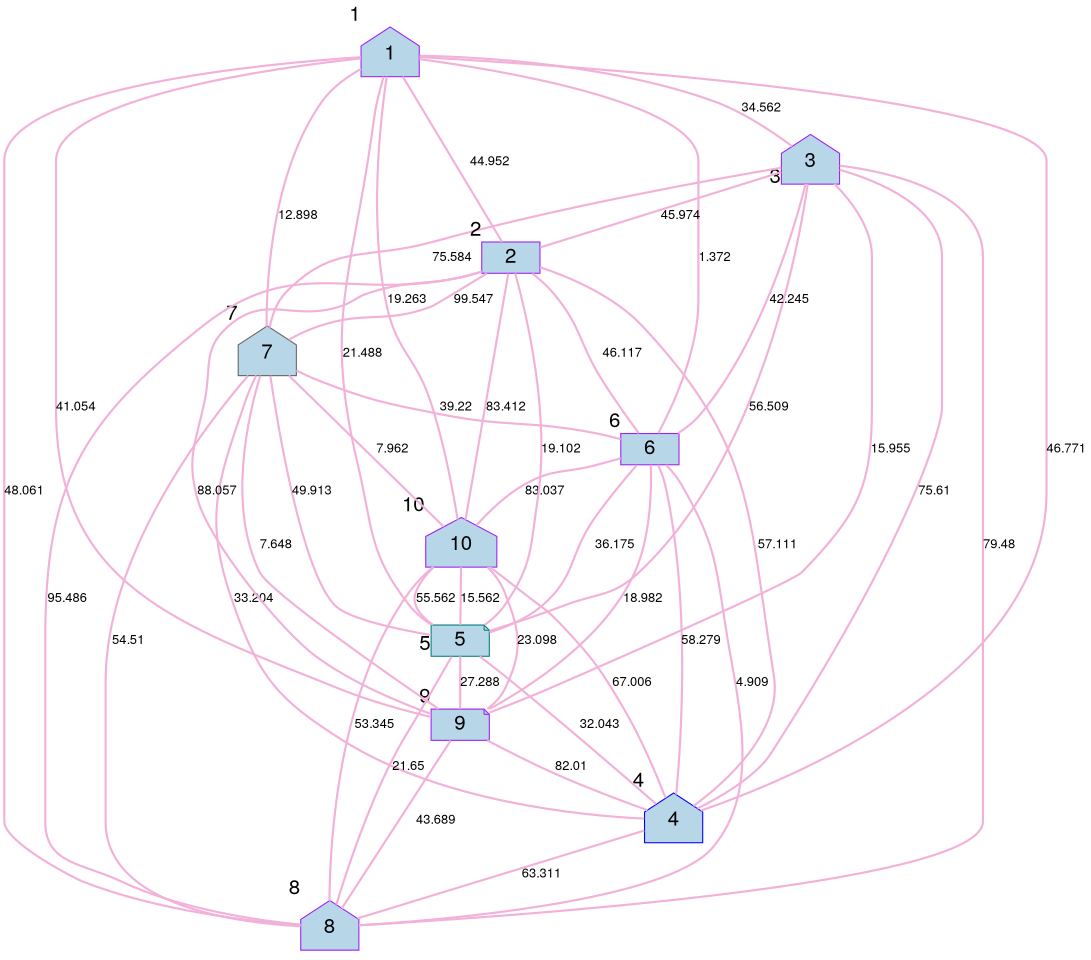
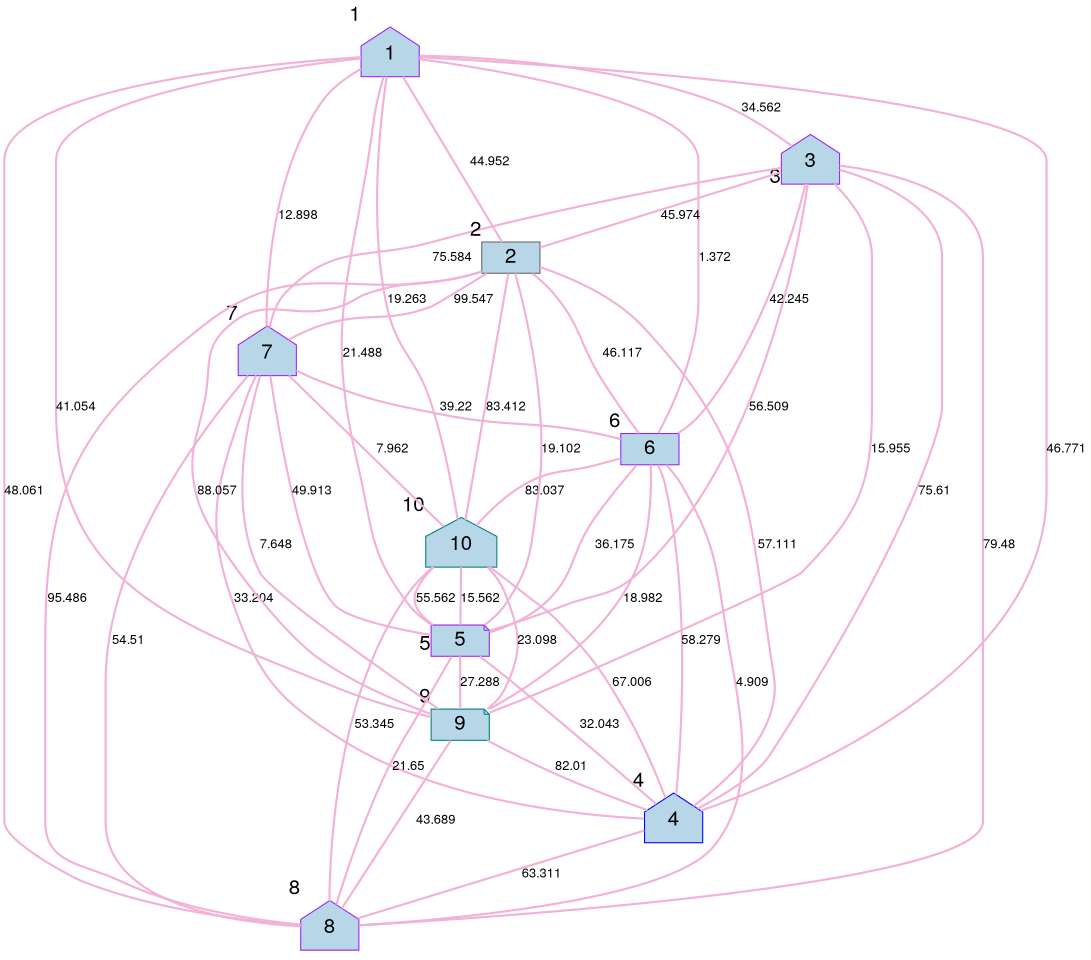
  digraph {
    fontname="Helvetica,Arial,sans-serif"
    rankdir=TB
    node [color=purple fillcolor="#b7d7e8" fontname="Helvetica,Arial,sans-serif" fontsize=19 shape=house style=filled]
    edge [color="#f2b1d8" dir=none fontname="Helvetica,Arial,sans-serif" fontsize=12 penwidth=2]
    1 [height=0.25 xlabel=1]
    3 [height=0.25 xlabel=3]
    4 [color=blue height=0.25 xlabel=4]
-   5 [color=teal height=0.25 shape=note xlabel=5]
+   5 [height=0.25 shape=note xlabel=5]
    6 [height=0.25 shape=box xlabel=6]
-   7 [color=gray40 height=0.25 xlabel=7]
+   7 [height=0.25 xlabel=7]
    8 [height=0.25 xlabel=8]
-   9 [height=0.25 shape=note xlabel=9]
-   10 [height=0.25 xlabel=10]
-   2 [height=0.25 shape=box xlabel=2]
+   9 [color=teal height=0.25 shape=note xlabel=9]
+   10 [color=teal height=0.25 xlabel=10]
+   2 [color=gray40 height=0.25 shape=box xlabel=2]
    1 -> 3 [label=34.562]
    1 -> 4 [label=46.771]
    1 -> 5 [label=21.488]
    1 -> 6 [label=1.372]
    1 -> 7 [label=12.898]
    1 -> 8 [label=48.061]
    1 -> 9 [label=41.054]
    1 -> 10 [label=19.263]
    3 -> 7 [label=75.584]
    3 -> 8 [label=79.48]
    3 -> 9 [label=15.955]
    3 -> 2 [label=45.974]
    4 -> 3 [label=75.61]
    4 -> 5 [label=32.043]
    4 -> 6 [label=58.279]
    4 -> 7 [label=33.204]
    4 -> 8 [label=63.311]
    4 -> 10 [label=67.006]
    5 -> 3 [label=56.509]
    5 -> 6 [label=36.175]
    5 -> 7 [label=49.913]
    5 -> 8 [label=21.65]
    5 -> 9 [label=27.288]
    5 -> 10 [label=15.562]
    6 -> 3 [label=42.245]
    6 -> 8 [label=4.909]
    6 -> 9 [label=18.982]
    6 -> 10 [label=83.037]
    7 -> 6 [label=39.22]
    7 -> 9 [label=7.648]
    7 -> 10 [label=7.962]
    8 -> 7 [label=54.51]
    8 -> 9 [label=43.689]
    8 -> 10 [label=53.345]
    9 -> 4 [label=82.01]
    9 -> 10 [label=23.098]
    10 -> 5 [label=55.562]
    2 -> 1 [label=44.952]
    2 -> 4 [label=57.111]
    2 -> 5 [label=19.102]
    2 -> 6 [label=46.117]
    2 -> 7 [label=99.547]
    2 -> 8 [label=95.486]
    2 -> 9 [label=88.057]
    2 -> 10 [label=83.412]
  }
